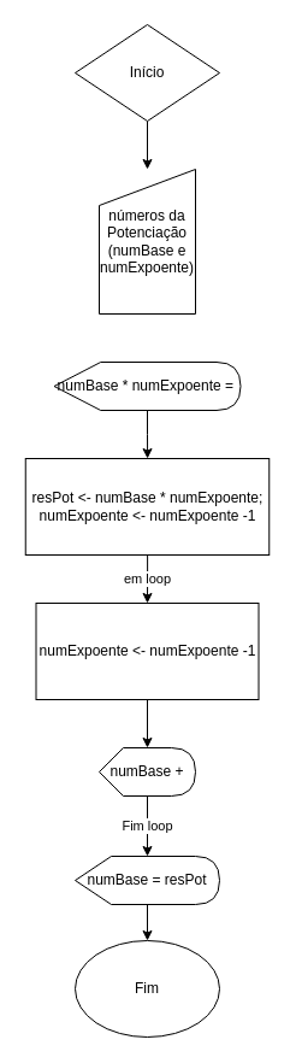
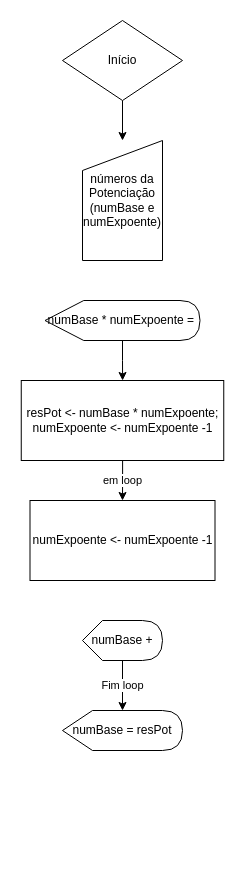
  <mxCell id="0" />
  <mxCell id="1" parent="0" />
- <mxCell id="2" value="Fim" style="ellipse;whiteSpace=wrap;html=1;" vertex="1" parent="1"><mxGeometry x="62" y="780" width="120" height="80" as="geometry" /></mxCell>
  <mxCell id="3" value="" style="edgeStyle=orthogonalEdgeStyle;rounded=0;orthogonalLoop=1;jettySize=auto;html=1;" edge="1" parent="1" source="4" target="5"><mxGeometry relative="1" as="geometry" /></mxCell>
  <mxCell id="4" value="Início" style="rhombus;whiteSpace=wrap;html=1;" vertex="1" parent="1"><mxGeometry x="62" y="20" width="120" height="80" as="geometry" /></mxCell>
  <mxCell id="5" value="números da Potenciação&lt;br&gt;(numBase e numExpoente)" style="shape=manualInput;whiteSpace=wrap;html=1;" vertex="1" parent="1"><mxGeometry x="82" y="140" width="80" height="120" as="geometry" /></mxCell>
  <mxCell id="6" value="" style="edgeStyle=orthogonalEdgeStyle;rounded=0;orthogonalLoop=1;jettySize=auto;html=1;" edge="1" parent="1" source="7" target="9"><mxGeometry relative="1" as="geometry" /></mxCell>
  <mxCell id="7" value="numBase * numExpoente =&amp;nbsp;" style="shape=display;whiteSpace=wrap;html=1;" vertex="1" parent="1"><mxGeometry x="44.5" y="300" width="155" height="40" as="geometry" /></mxCell>
  <mxCell id="8" value="em loop" style="edgeStyle=orthogonalEdgeStyle;rounded=0;orthogonalLoop=1;jettySize=auto;html=1;" edge="1" parent="1" source="9" target="11"><mxGeometry relative="1" as="geometry" /></mxCell>
  <mxCell id="9" value="resPot &amp;lt;- numBase * numExpoente;&lt;br&gt;numExpoente &amp;lt;- numExpoente -1" style="whiteSpace=wrap;html=1;" vertex="1" parent="1"><mxGeometry x="20.75" y="380" width="202.5" height="80" as="geometry" /></mxCell>
- <mxCell id="10" value="" style="edgeStyle=orthogonalEdgeStyle;rounded=0;orthogonalLoop=1;jettySize=auto;html=1;" edge="1" parent="1" source="11" target="13"><mxGeometry relative="1" as="geometry" /></mxCell>
  <mxCell id="11" value="numExpoente &amp;lt;- numExpoente -1" style="whiteSpace=wrap;html=1;" vertex="1" parent="1"><mxGeometry x="29.5" y="500" width="185" height="80" as="geometry" /></mxCell>
  <mxCell id="12" value="Fim loop" style="edgeStyle=orthogonalEdgeStyle;rounded=0;orthogonalLoop=1;jettySize=auto;html=1;" edge="1" parent="1" source="13" target="15"><mxGeometry relative="1" as="geometry" /></mxCell>
  <mxCell id="13" value="numBase +" style="shape=display;whiteSpace=wrap;html=1;" vertex="1" parent="1"><mxGeometry x="82" y="620" width="80" height="40" as="geometry" /></mxCell>
- <mxCell id="14" value="" style="edgeStyle=orthogonalEdgeStyle;rounded=0;orthogonalLoop=1;jettySize=auto;html=1;" edge="1" parent="1" source="15" target="2"><mxGeometry relative="1" as="geometry" /></mxCell>
  <mxCell id="15" value="numBase = resPot" style="shape=display;whiteSpace=wrap;html=1;" vertex="1" parent="1"><mxGeometry x="62" y="710" width="120" height="40" as="geometry" /></mxCell>
